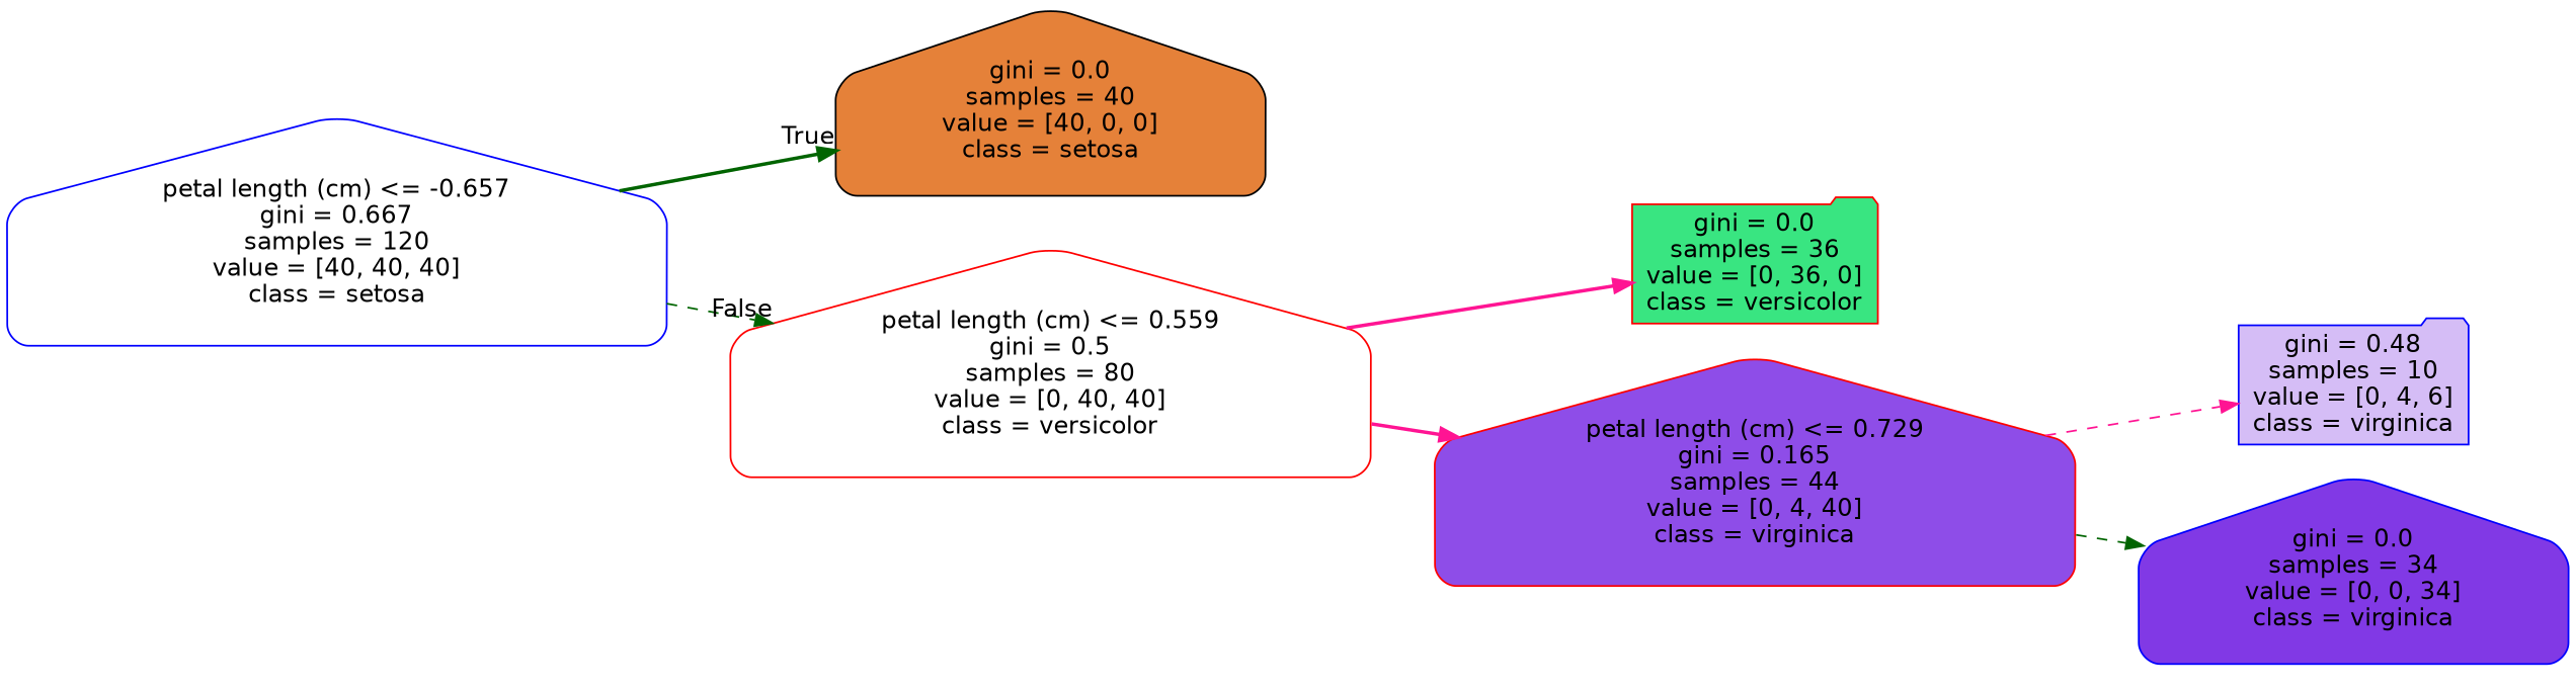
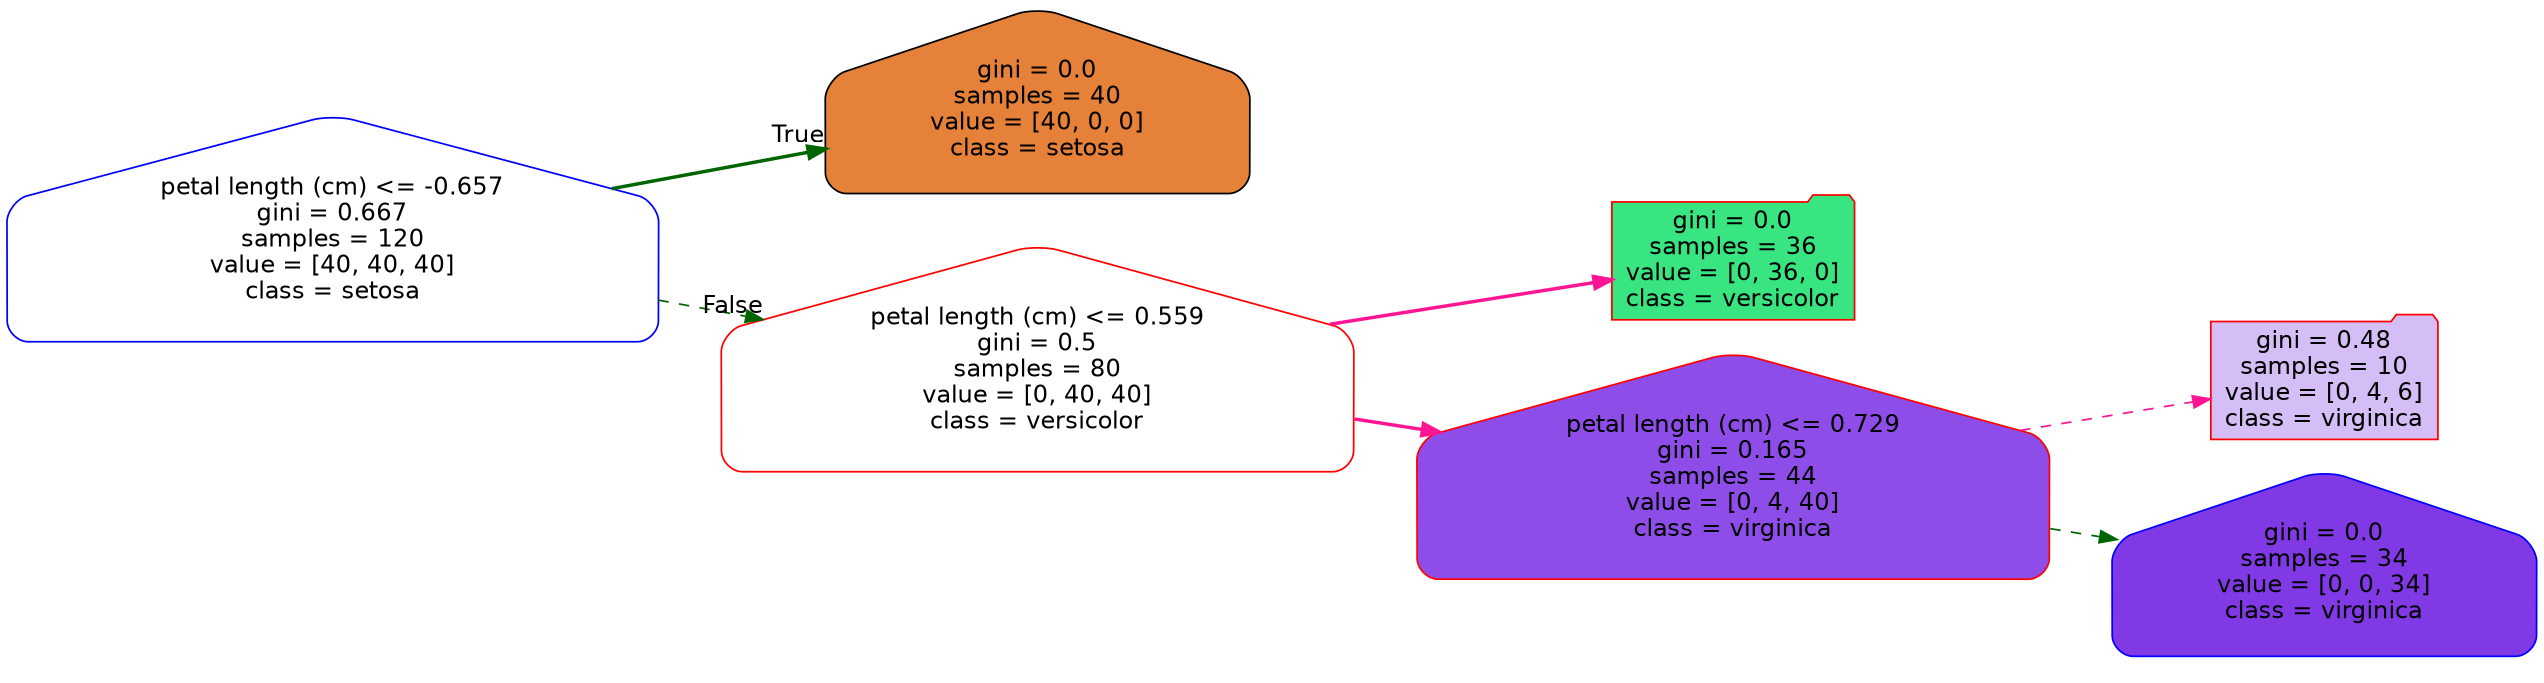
  digraph {
    rankdir=LR
    node [color=red fillcolor="#ffffff" fontname=helvetica shape=house style="filled, rounded"]
    edge [fontname=helvetica color=darkgreen style=bold]
    n1 [color=blue label="petal length (cm) <= -0.657\ngini = 0.667\nsamples = 120\nvalue = [40, 40, 40]\nclass = setosa"]
    n2 [color=black fillcolor="#e58139" label="gini = 0.0\nsamples = 40\nvalue = [40, 0, 0]\nclass = setosa"]
    n3 [label="petal length (cm) <= 0.559\ngini = 0.5\nsamples = 80\nvalue = [0, 40, 40]\nclass = versicolor"]
    n4 [fillcolor="#39e581" label="gini = 0.0\nsamples = 36\nvalue = [0, 36, 0]\nclass = versicolor" shape=folder]
    n5 [fillcolor="#8e4de8" label="petal length (cm) <= 0.729\ngini = 0.165\nsamples = 44\nvalue = [0, 4, 40]\nclass = virginica"]
-   n6 [color=blue fillcolor="#d5bdf6" label="gini = 0.48\nsamples = 10\nvalue = [0, 4, 6]\nclass = virginica" shape=folder]
+   n6 [fillcolor="#d5bdf6" label="gini = 0.48\nsamples = 10\nvalue = [0, 4, 6]\nclass = virginica" shape=folder]
    n7 [color=blue fillcolor="#8139e5" label="gini = 0.0\nsamples = 34\nvalue = [0, 0, 34]\nclass = virginica"]
    n1 -> n2 [headlabel=True labelangle=45 labeldistance=2.5]
    n1 -> n3 [headlabel=False labelangle=-45 labeldistance=2.5 style=dashed]
    n3 -> n4 [color=deeppink]
    n3 -> n5 [color=deeppink]
    n5 -> n6 [color=deeppink style=dashed]
    n5 -> n7 [style=dashed]
  }
